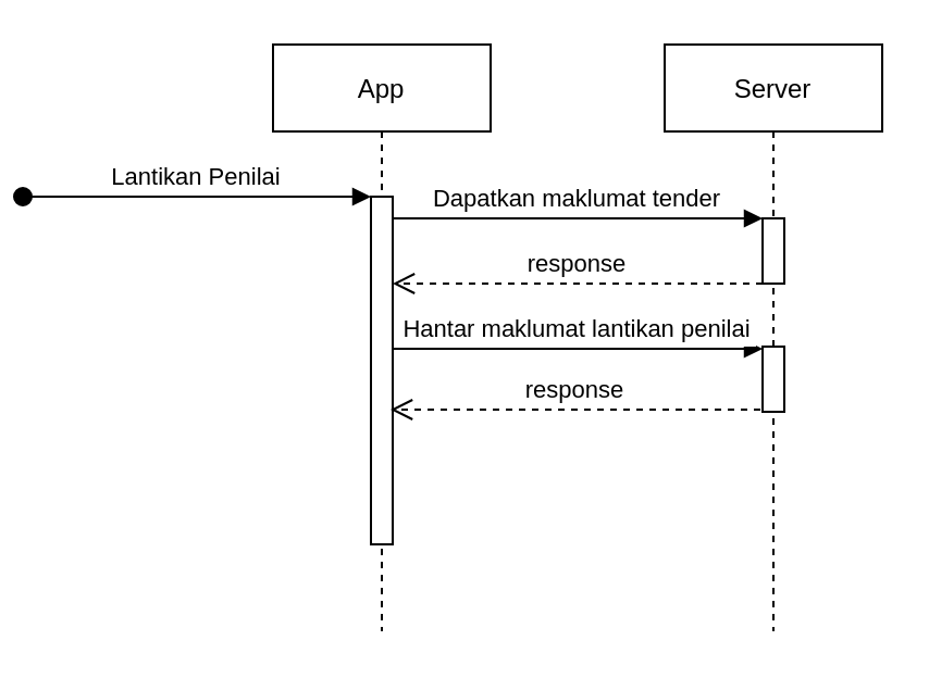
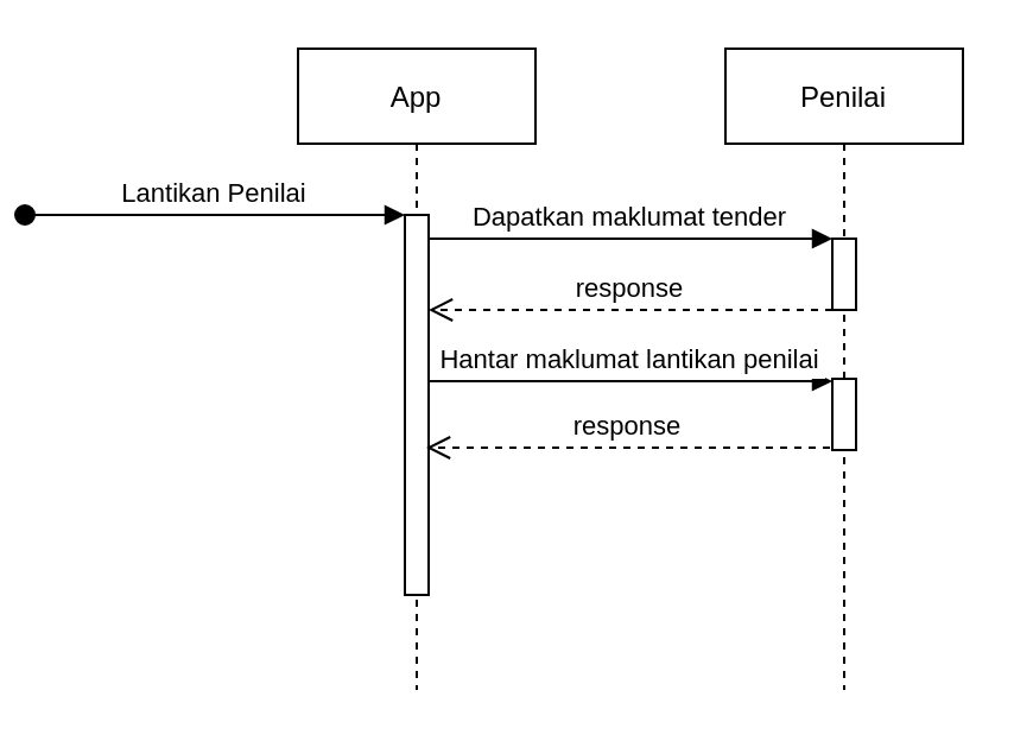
  <mxCell id="0" />
  <mxCell id="1" parent="0" />
  <mxCell id="2" value="App" style="shape=umlLifeline;perimeter=lifelinePerimeter;container=1;collapsible=0;recursiveResize=0;rounded=0;shadow=0;strokeWidth=1;" vertex="1" parent="1"><mxGeometry x="20" y="20" width="100" height="270" as="geometry" /></mxCell>
  <mxCell id="3" value="" style="points=[];perimeter=orthogonalPerimeter;rounded=0;shadow=0;strokeWidth=1;" vertex="1" parent="2"><mxGeometry x="45" y="70" width="10" height="160" as="geometry" /></mxCell>
  <mxCell id="4" value="Lantikan Penilai" style="verticalAlign=bottom;startArrow=oval;endArrow=block;startSize=8;shadow=0;strokeWidth=1;" edge="1" parent="2" target="3"><mxGeometry relative="1" as="geometry"><mxPoint x="-115" y="70" as="sourcePoint" /><mxPoint as="offset" /></mxGeometry></mxCell>
- <mxCell id="5" value="Server" style="shape=umlLifeline;perimeter=lifelinePerimeter;container=1;collapsible=0;recursiveResize=0;rounded=0;shadow=0;strokeWidth=1;" vertex="1" parent="1"><mxGeometry x="200" y="20" width="100" height="270" as="geometry" /></mxCell>
+ <mxCell id="5" value="Penilai" style="shape=umlLifeline;perimeter=lifelinePerimeter;container=1;collapsible=0;recursiveResize=0;rounded=0;shadow=0;strokeWidth=1;" vertex="1" parent="1"><mxGeometry x="200" y="20" width="100" height="270" as="geometry" /></mxCell>
  <mxCell id="6" value="" style="points=[];perimeter=orthogonalPerimeter;rounded=0;shadow=0;strokeWidth=1;" vertex="1" parent="5"><mxGeometry x="45" y="80" width="10" height="30" as="geometry" /></mxCell>
  <mxCell id="7" value="" style="points=[];perimeter=orthogonalPerimeter;rounded=0;shadow=0;strokeWidth=1;" vertex="1" parent="5"><mxGeometry x="45" y="139" width="10" height="30" as="geometry" /></mxCell>
  <mxCell id="8" value="response" style="verticalAlign=bottom;endArrow=open;dashed=1;endSize=8;exitX=0;exitY=0.95;shadow=0;strokeWidth=1;" edge="1" parent="1"><mxGeometry relative="1" as="geometry"><mxPoint x="75" y="130" as="targetPoint" /><mxPoint x="245" y="130" as="sourcePoint" /></mxGeometry></mxCell>
  <mxCell id="9" value="Dapatkan maklumat tender" style="verticalAlign=bottom;endArrow=block;entryX=0;entryY=0;shadow=0;strokeWidth=1;" edge="1" parent="1" source="3" target="6"><mxGeometry relative="1" as="geometry"><mxPoint x="175" y="100" as="sourcePoint" /><mxPoint as="offset" /></mxGeometry></mxCell>
  <mxCell id="10" value="Hantar maklumat lantikan penilai" style="verticalAlign=bottom;endArrow=block;entryX=0;entryY=0;shadow=0;strokeWidth=1;" edge="1" parent="1"><mxGeometry relative="1" as="geometry"><mxPoint x="75" y="160" as="sourcePoint" /><mxPoint x="245" y="160" as="targetPoint" /><mxPoint as="offset" /></mxGeometry></mxCell>
  <mxCell id="11" value="response" style="verticalAlign=bottom;endArrow=open;dashed=1;endSize=8;exitX=0;exitY=0.95;shadow=0;strokeWidth=1;" edge="1" parent="1"><mxGeometry relative="1" as="geometry"><mxPoint x="74" y="188" as="targetPoint" /><mxPoint x="244" y="188" as="sourcePoint" /></mxGeometry></mxCell>
